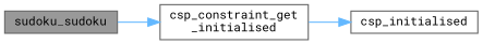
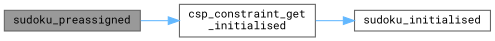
  digraph {
    fontname="Roboto Mono"
    rankdir=LR
    node [color=grey40 fillcolor=white fontname="Roboto Mono" fontsize=10 shape=box style=filled]
    edge [color=steelblue1 fontname="Roboto Mono" fontsize=10 labelfontname=Roboto labelfontsize=10 style=solid]
-   n1 [color=gray40 fillcolor=grey60 fontcolor=black height=0.2 label=sudoku_sudoku width=0.4]
+   n1 [color=gray40 fillcolor=grey60 fontcolor=black height=0.2 label=sudoku_preassigned width=0.4]
    n2 [height=0.2 label="csp_constraint_get\l_initialised" width=0.4]
-   n3 [height=0.2 label=csp_initialised width=0.4]
+   n3 [height=0.2 label=sudoku_initialised width=0.4]
    n1 -> n2
    n2 -> n3
  }
